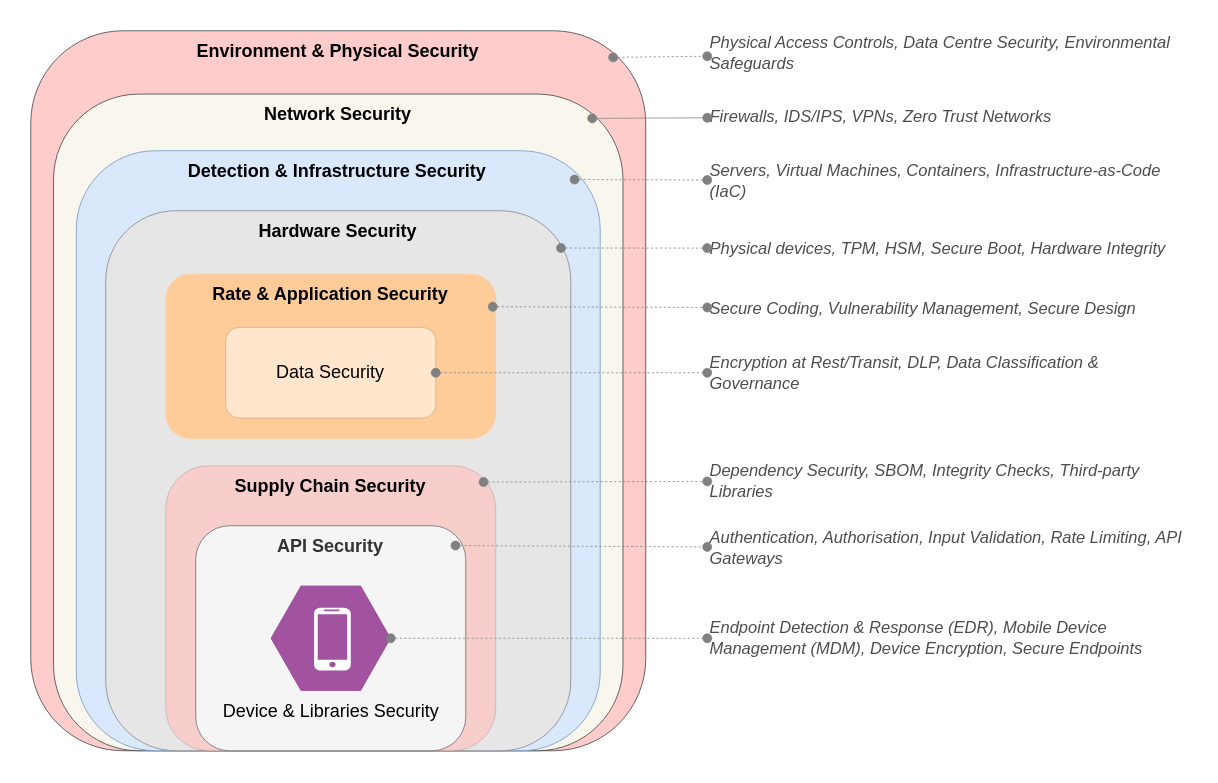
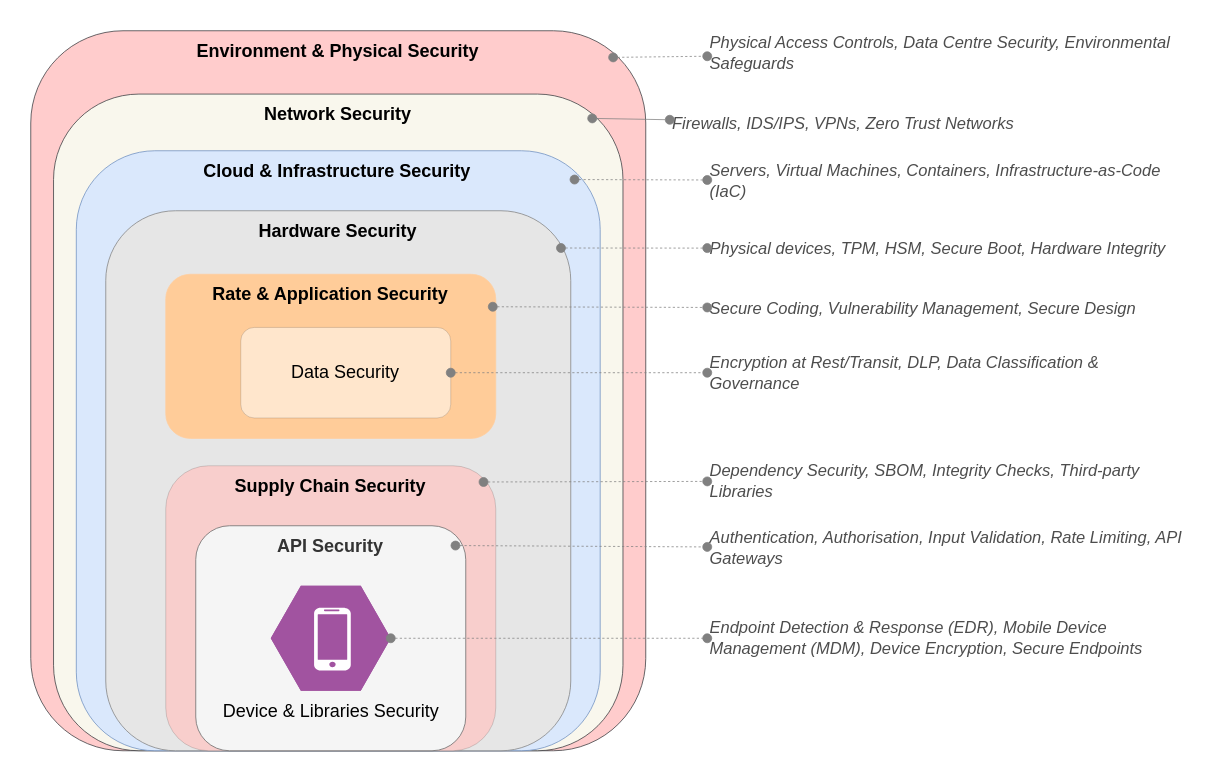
  <mxCell id="0" />
  <mxCell id="1" parent="0" />
  <mxCell id="2" value="Environment &amp;amp; Physical Security" style="rounded=1;whiteSpace=wrap;html=1;fillColor=#ffcccc;strokeColor=#36393d;strokeWidth=0.5;verticalAlign=top;fontStyle=1;arcSize=15;" vertex="1" parent="1"><mxGeometry x="20" y="20" width="410" height="480" as="geometry" /></mxCell>
  <mxCell id="3" value="Network Security" style="rounded=1;whiteSpace=wrap;html=1;fillColor=#f9f7ed;strokeColor=#36393d;strokeWidth=0.5;verticalAlign=top;fontStyle=1;arcSize=15;" vertex="1" parent="1"><mxGeometry x="35.19" y="62.22" width="379.63" height="437.78" as="geometry" /></mxCell>
- <mxCell id="4" value="Detection &amp;amp; Infrastructure Security" style="rounded=1;whiteSpace=wrap;html=1;fillColor=#dae8fc;strokeColor=#6c8ebf;strokeWidth=0.5;verticalAlign=top;fontStyle=1;arcSize=15;" vertex="1" parent="1"><mxGeometry x="50.37" y="100" width="349.26" height="400" as="geometry" /></mxCell>
+ <mxCell id="4" value="Cloud &amp;amp; Infrastructure Security" style="rounded=1;whiteSpace=wrap;html=1;fillColor=#dae8fc;strokeColor=#6c8ebf;strokeWidth=0.5;verticalAlign=top;fontStyle=1;arcSize=15;" vertex="1" parent="1"><mxGeometry x="50.37" y="100" width="349.26" height="400" as="geometry" /></mxCell>
  <mxCell id="5" value="Hardware Security" style="rounded=1;whiteSpace=wrap;html=1;fillColor=#E6E6E6;strokeColor=#808080;strokeWidth=0.5;verticalAlign=top;fontStyle=1" vertex="1" parent="1"><mxGeometry x="70" y="140" width="310" height="360" as="geometry" /></mxCell>
  <mxCell id="6" value="Rate &amp;amp; Application Security" style="rounded=1;whiteSpace=wrap;html=1;fillColor=#ffcc99;strokeColor=#FFCE9F;strokeWidth=0.5;verticalAlign=top;fontStyle=1" vertex="1" parent="1"><mxGeometry x="110" y="182.33" width="220" height="109.45" as="geometry" /></mxCell>
- <mxCell id="7" value="Data Security" style="rounded=1;whiteSpace=wrap;html=1;fillColor=#ffe6cc;strokeColor=default;strokeWidth=0.1;align=center;verticalAlign=middle;fontFamily=Helvetica;fontSize=12;fontColor=default;" vertex="1" parent="1"><mxGeometry x="150" y="217.78" width="140" height="60.37" as="geometry" /></mxCell>
+ <mxCell id="7" value="Data Security" style="rounded=1;whiteSpace=wrap;html=1;fillColor=#ffe6cc;strokeColor=default;strokeWidth=0.1;align=center;verticalAlign=middle;fontFamily=Helvetica;fontSize=12;fontColor=default;" vertex="1" parent="1"><mxGeometry x="160" y="217.78" width="140" height="60.37" as="geometry" /></mxCell>
  <mxCell id="8" value="Supply Chain Security" style="rounded=1;whiteSpace=wrap;html=1;fillColor=#f8cecc;strokeColor=default;strokeWidth=0.1;verticalAlign=top;fontStyle=1;" vertex="1" parent="1"><mxGeometry x="110" y="310" width="220" height="190" as="geometry" /></mxCell>
  <mxCell id="9" value="API Security" style="rounded=1;whiteSpace=wrap;html=1;fillColor=#f5f5f5;strokeColor=#666666;strokeWidth=0.5;verticalAlign=top;fontStyle=1;arcSize=15;fontColor=#333333;" vertex="1" parent="1"><mxGeometry x="130" y="350" width="180" height="150" as="geometry" /></mxCell>
  <mxCell id="10" value=" Secure Coding, Vulnerability Management, Secure Design" style="text;whiteSpace=wrap;html=1;fontStyle=2;verticalAlign=middle;fontSize=11;fontColor=#4D4D4D;" vertex="1" parent="1"><mxGeometry x="471" y="190" width="319" height="30" as="geometry" /></mxCell>
  <mxCell id="11" value="Device &amp;amp; Libraries Security" style="verticalLabelPosition=bottom;sketch=0;html=1;fillColor=#A153A0;strokeColor=#ffffff;verticalAlign=top;align=center;points=[[0,0.5,0],[0.125,0.25,0],[0.25,0,0],[0.5,0,0],[0.75,0,0],[0.875,0.25,0],[1,0.5,0],[0.875,0.75,0],[0.75,1,0],[0.5,1,0],[0.125,0.75,0]];pointerEvents=1;shape=mxgraph.cisco_safe.compositeIcon;bgIcon=mxgraph.cisco_safe.design.blank_device;resIcon=mxgraph.cisco_safe.design.mobile_device;" vertex="1" parent="1"><mxGeometry x="180" y="390" width="80" height="70" as="geometry" /></mxCell>
  <mxCell id="12" value="Physical Access Controls, Data Centre Security, Environmental Safeguards" style="text;whiteSpace=wrap;html=1;verticalAlign=middle;fontStyle=2;fontSize=11;fontColor=#4D4D4D;" vertex="1" parent="1"><mxGeometry x="471" y="20" width="319" height="30" as="geometry" /></mxCell>
  <mxCell id="13" value="" style="endArrow=oval;startArrow=oval;html=1;rounded=0;exitX=0.947;exitY=0.037;exitDx=0;exitDy=0;exitPerimeter=0;startFill=1;endFill=1;dashed=1;strokeColor=#808080;strokeWidth=0.5;" edge="1" parent="1" source="2" target="12"><mxGeometry width="50" height="50" relative="1" as="geometry"><mxPoint x="520" y="190" as="sourcePoint" /><mxPoint x="570" y="140" as="targetPoint" /></mxGeometry></mxCell>
  <mxCell id="14" value="Servers, Virtual Machines, Containers, Infrastructure-as-Code (IaC)" style="text;whiteSpace=wrap;html=1;verticalAlign=middle;fontStyle=2;fontSize=11;fontColor=#4D4D4D;" vertex="1" parent="1"><mxGeometry x="471" y="105" width="319" height="30" as="geometry" /></mxCell>
  <mxCell id="15" value="" style="endArrow=oval;startArrow=oval;html=1;rounded=0;startFill=1;endFill=1;dashed=1;strokeColor=#808080;strokeWidth=0.5;exitX=0.951;exitY=0.048;exitDx=0;exitDy=0;exitPerimeter=0;" edge="1" parent="1" target="14" source="4"><mxGeometry width="50" height="50" relative="1" as="geometry"><mxPoint x="432" y="211" as="sourcePoint" /><mxPoint x="594" y="314" as="targetPoint" /></mxGeometry></mxCell>
- <mxCell id="16" value="Firewalls, IDS/IPS, VPNs, Zero Trust Networks" style="text;whiteSpace=wrap;html=1;verticalAlign=middle;fontStyle=2;fontSize=11;fontColor=#4D4D4D;" vertex="1" parent="1"><mxGeometry x="471" y="62.22" width="319" height="30" as="geometry" /></mxCell>
+ <mxCell id="16" value="Firewalls, IDS/IPS, VPNs, Zero Trust Networks" style="text;whiteSpace=wrap;html=1;verticalAlign=middle;fontStyle=2;fontSize=11;fontColor=#4D4D4D;" vertex="1" parent="1"><mxGeometry x="446" y="67.22" width="319" height="30" as="geometry" /></mxCell>
  <mxCell id="17" value="" style="endArrow=oval;startArrow=oval;html=1;rounded=0;startFill=1;endFill=1;dashed=0;strokeColor=#808080;strokeWidth=0.5;exitX=0.946;exitY=0.037;exitDx=0;exitDy=0;exitPerimeter=0;" edge="1" parent="1" target="16" source="3"><mxGeometry width="50" height="50" relative="1" as="geometry"><mxPoint x="432" y="99.22" as="sourcePoint" /><mxPoint x="594" y="202.22" as="targetPoint" /></mxGeometry></mxCell>
  <mxCell id="18" value="Physical devices, TPM, HSM, Secure Boot, Hardware Integrity" style="text;whiteSpace=wrap;html=1;verticalAlign=middle;fontStyle=2;fontSize=11;fontColor=#4D4D4D;" vertex="1" parent="1"><mxGeometry x="471" y="150" width="319" height="30" as="geometry" /></mxCell>
  <mxCell id="19" value="" style="endArrow=oval;startArrow=oval;html=1;rounded=0;startFill=1;endFill=1;dashed=1;strokeColor=#808080;strokeWidth=0.5;exitX=0.979;exitY=0.069;exitDx=0;exitDy=0;exitPerimeter=0;" edge="1" parent="1" target="18" source="5"><mxGeometry width="50" height="50" relative="1" as="geometry"><mxPoint x="432" y="253.22" as="sourcePoint" /><mxPoint x="594" y="356.22" as="targetPoint" /></mxGeometry></mxCell>
  <mxCell id="20" value="Dependency Security, SBOM, Integrity Checks, Third-party Libraries" style="text;whiteSpace=wrap;html=1;verticalAlign=middle;fontStyle=2;fontSize=11;fontColor=#4D4D4D;" vertex="1" parent="1"><mxGeometry x="471" y="305" width="319" height="30" as="geometry" /></mxCell>
  <mxCell id="21" value="" style="endArrow=oval;startArrow=oval;html=1;rounded=0;exitX=0.963;exitY=0.057;exitDx=0;exitDy=0;exitPerimeter=0;startFill=1;endFill=1;dashed=1;strokeColor=#808080;strokeWidth=0.5;" edge="1" parent="1" target="20" source="8"><mxGeometry width="50" height="50" relative="1" as="geometry"><mxPoint x="432" y="298.78" as="sourcePoint" /><mxPoint x="594" y="401.78" as="targetPoint" /></mxGeometry></mxCell>
  <mxCell id="22" value="" style="endArrow=oval;startArrow=oval;html=1;rounded=0;startFill=1;endFill=1;dashed=1;strokeColor=#808080;strokeWidth=0.5;exitX=0.991;exitY=0.198;exitDx=0;exitDy=0;exitPerimeter=0;" edge="1" parent="1" source="6" target="10"><mxGeometry width="50" height="50" relative="1" as="geometry"><mxPoint x="386" y="180" as="sourcePoint" /><mxPoint x="481" y="178" as="targetPoint" /></mxGeometry></mxCell>
  <mxCell id="23" value="Encryption at Rest/Transit, DLP, Data Classification &amp;amp; Governance" style="text;whiteSpace=wrap;html=1;verticalAlign=middle;fontStyle=2;fontSize=11;fontColor=#4D4D4D;" vertex="1" parent="1"><mxGeometry x="471" y="232.04" width="319" height="31.85" as="geometry" /></mxCell>
  <mxCell id="24" value="" style="endArrow=oval;startArrow=oval;html=1;rounded=0;startFill=1;endFill=1;dashed=1;strokeColor=#808080;strokeWidth=0.5;" edge="1" parent="1" source="7" target="23"><mxGeometry width="50" height="50" relative="1" as="geometry"><mxPoint x="338" y="214" as="sourcePoint" /><mxPoint x="481" y="215" as="targetPoint" /></mxGeometry></mxCell>
  <mxCell id="25" value=" Authentication, Authorisation, Input Validation, Rate Limiting, API Gateways" style="text;whiteSpace=wrap;html=1;verticalAlign=middle;fontSize=11;fontStyle=2;fontColor=#4D4D4D;" vertex="1" parent="1"><mxGeometry x="471" y="350" width="319" height="30" as="geometry" /></mxCell>
  <mxCell id="26" value="" style="endArrow=oval;startArrow=oval;html=1;rounded=0;exitX=0.962;exitY=0.088;exitDx=0;exitDy=0;exitPerimeter=0;startFill=1;endFill=1;dashed=1;strokeColor=#808080;strokeWidth=0.5;" edge="1" parent="1" source="9" target="25"><mxGeometry width="50" height="50" relative="1" as="geometry"><mxPoint x="332" y="331" as="sourcePoint" /><mxPoint x="481" y="330" as="targetPoint" /></mxGeometry></mxCell>
  <mxCell id="27" value="Endpoint Detection &amp;amp; Response (EDR), Mobile Device Management (MDM), Device Encryption, Secure Endpoints" style="text;whiteSpace=wrap;html=1;verticalAlign=middle;fontStyle=2;fontSize=11;fontColor=#4D4D4D;" vertex="1" parent="1"><mxGeometry x="471" y="412.5" width="319" height="25" as="geometry" /></mxCell>
  <mxCell id="28" value="" style="endArrow=oval;startArrow=oval;html=1;rounded=0;startFill=1;endFill=1;dashed=1;strokeColor=#808080;strokeWidth=0.5;" edge="1" parent="1" source="11" target="27"><mxGeometry width="50" height="50" relative="1" as="geometry"><mxPoint x="313" y="373" as="sourcePoint" /><mxPoint x="481" y="372" as="targetPoint" /></mxGeometry></mxCell>
